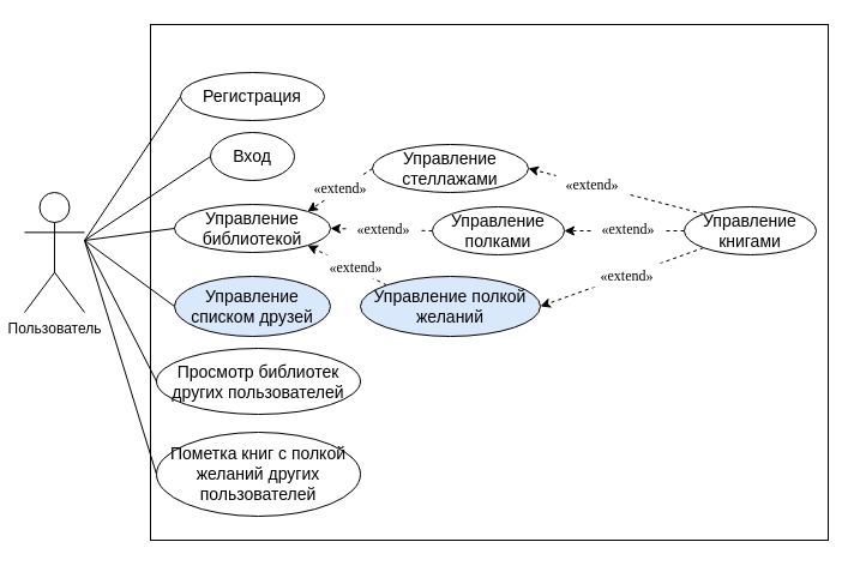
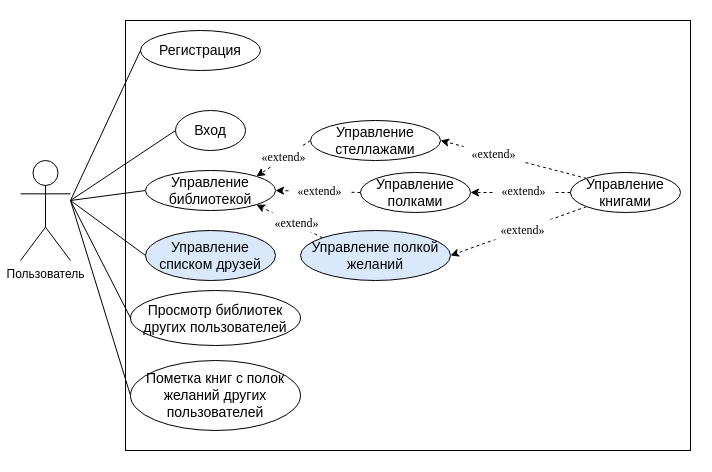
  <mxCell id="0" />
  <mxCell id="1" parent="0" />
  <mxCell id="2" value="" style="rounded=0;whiteSpace=wrap;html=1;fontSize=14;fillColor=none;" vertex="1" parent="1"><mxGeometry x="125" y="20" width="565" height="430" as="geometry" /></mxCell>
  <mxCell id="3" value="Пользователь" style="shape=umlActor;verticalLabelPosition=bottom;verticalAlign=top;html=1;outlineConnect=0;" vertex="1" parent="1"><mxGeometry x="20" y="160" width="50" height="100" as="geometry" /></mxCell>
  <mxCell id="4" style="edgeStyle=none;rounded=0;orthogonalLoop=1;jettySize=auto;html=1;exitX=0;exitY=0.5;exitDx=0;exitDy=0;fontSize=12;endArrow=none;endFill=0;" edge="1" parent="1" source="5"><mxGeometry relative="1" as="geometry"><mxPoint x="70" y="200" as="targetPoint" /></mxGeometry></mxCell>
- <mxCell id="5" value="&lt;font style=&quot;font-size: 14px;&quot;&gt;Регистрация&lt;/font&gt;" style="ellipse;whiteSpace=wrap;html=1;" vertex="1" parent="1"><mxGeometry x="150" y="60" width="120" height="40" as="geometry" /></mxCell>
+ <mxCell id="5" value="&lt;font style=&quot;font-size: 14px;&quot;&gt;Регистрация&lt;/font&gt;" style="ellipse;whiteSpace=wrap;html=1;" vertex="1" parent="1"><mxGeometry x="140" y="30" width="120" height="40" as="geometry" /></mxCell>
  <mxCell id="6" style="edgeStyle=none;rounded=0;orthogonalLoop=1;jettySize=auto;html=1;exitX=0;exitY=0.5;exitDx=0;exitDy=0;fontSize=12;endArrow=none;endFill=0;" edge="1" parent="1" source="7"><mxGeometry relative="1" as="geometry"><mxPoint x="70" y="200" as="targetPoint" /></mxGeometry></mxCell>
  <mxCell id="7" value="&lt;font style=&quot;font-size: 14px;&quot;&gt;Вход&lt;/font&gt;" style="ellipse;whiteSpace=wrap;html=1;" vertex="1" parent="1"><mxGeometry x="175" y="110" width="70" height="40" as="geometry" /></mxCell>
  <mxCell id="8" style="edgeStyle=none;rounded=0;orthogonalLoop=1;jettySize=auto;html=1;exitX=0;exitY=0.5;exitDx=0;exitDy=0;fontSize=12;endArrow=none;endFill=0;" edge="1" parent="1" source="9"><mxGeometry relative="1" as="geometry"><mxPoint x="70" y="200" as="targetPoint" /></mxGeometry></mxCell>
  <mxCell id="9" value="&lt;font style=&quot;font-size: 14px;&quot;&gt;Управление библиотекой&lt;/font&gt;" style="ellipse;whiteSpace=wrap;html=1;" vertex="1" parent="1"><mxGeometry x="145" y="170" width="130" height="40" as="geometry" /></mxCell>
  <mxCell id="10" style="edgeStyle=none;rounded=0;orthogonalLoop=1;jettySize=auto;html=1;exitX=0;exitY=0.5;exitDx=0;exitDy=0;fontSize=12;endArrow=none;endFill=0;" edge="1" parent="1" source="11"><mxGeometry relative="1" as="geometry"><mxPoint x="70" y="200" as="targetPoint" /></mxGeometry></mxCell>
  <mxCell id="11" value="&lt;font style=&quot;font-size: 14px;&quot;&gt;Управление списком друзей&lt;/font&gt;" style="ellipse;whiteSpace=wrap;html=1;fillColor=#dae8fc;" vertex="1" parent="1"><mxGeometry x="145" y="230" width="130" height="50" as="geometry" /></mxCell>
  <mxCell id="12" style="edgeStyle=none;rounded=0;orthogonalLoop=1;jettySize=auto;html=1;exitX=0;exitY=0.5;exitDx=0;exitDy=0;fontSize=12;endArrow=none;endFill=0;" edge="1" parent="1" source="13"><mxGeometry relative="1" as="geometry"><mxPoint x="70" y="200" as="targetPoint" /></mxGeometry></mxCell>
  <mxCell id="13" value="&lt;font style=&quot;font-size: 14px;&quot;&gt;Просмотр библиотек других пользователей&lt;/font&gt;" style="ellipse;whiteSpace=wrap;html=1;" vertex="1" parent="1"><mxGeometry x="130" y="290" width="170" height="55" as="geometry" /></mxCell>
  <mxCell id="14" style="edgeStyle=none;rounded=0;orthogonalLoop=1;jettySize=auto;html=1;exitX=0;exitY=0.5;exitDx=0;exitDy=0;fontSize=12;endArrow=none;endFill=0;" edge="1" parent="1" source="15"><mxGeometry relative="1" as="geometry"><mxPoint x="70" y="200" as="targetPoint" /></mxGeometry></mxCell>
- <mxCell id="15" value="&lt;font style=&quot;font-size: 14px;&quot;&gt;Пометка книг с полкой желаний других пользователей&lt;/font&gt;" style="ellipse;whiteSpace=wrap;html=1;" vertex="1" parent="1"><mxGeometry x="130" y="360" width="170" height="70" as="geometry" /></mxCell>
+ <mxCell id="15" value="&lt;font style=&quot;font-size: 14px;&quot;&gt;Пометка книг с полок желаний других пользователей&lt;/font&gt;" style="ellipse;whiteSpace=wrap;html=1;" vertex="1" parent="1"><mxGeometry x="130" y="360" width="170" height="70" as="geometry" /></mxCell>
  <mxCell id="16" style="rounded=0;orthogonalLoop=1;jettySize=auto;html=1;exitX=0;exitY=0.5;exitDx=0;exitDy=0;entryX=1;entryY=0;entryDx=0;entryDy=0;fontSize=14;dashed=1;" edge="1" parent="1" source="17" target="9"><mxGeometry relative="1" as="geometry" /></mxCell>
  <mxCell id="17" value="&lt;font style=&quot;font-size: 14px;&quot;&gt;Управление стеллажами&lt;/font&gt;" style="ellipse;whiteSpace=wrap;html=1;" vertex="1" parent="1"><mxGeometry x="310" y="120" width="130" height="40" as="geometry" /></mxCell>
  <mxCell id="18" style="edgeStyle=none;rounded=0;orthogonalLoop=1;jettySize=auto;html=1;exitX=0;exitY=0.5;exitDx=0;exitDy=0;entryX=1;entryY=0.5;entryDx=0;entryDy=0;dashed=1;fontSize=14;" edge="1" parent="1" source="19" target="9"><mxGeometry relative="1" as="geometry" /></mxCell>
  <mxCell id="19" value="&lt;font style=&quot;font-size: 14px;&quot;&gt;Управление полками&lt;/font&gt;" style="ellipse;whiteSpace=wrap;html=1;" vertex="1" parent="1"><mxGeometry x="360" y="172" width="110" height="40" as="geometry" /></mxCell>
  <mxCell id="20" style="edgeStyle=none;rounded=0;orthogonalLoop=1;jettySize=auto;html=1;exitX=0;exitY=0;exitDx=0;exitDy=0;entryX=1;entryY=1;entryDx=0;entryDy=0;dashed=1;fontSize=14;" edge="1" parent="1" source="21" target="9"><mxGeometry relative="1" as="geometry" /></mxCell>
  <mxCell id="21" value="&lt;font style=&quot;font-size: 14px;&quot;&gt;Управление полкой желаний&lt;/font&gt;" style="ellipse;whiteSpace=wrap;html=1;fillColor=#dae8fc;" vertex="1" parent="1"><mxGeometry x="300" y="230" width="150" height="50" as="geometry" /></mxCell>
  <mxCell id="22" style="edgeStyle=none;rounded=0;orthogonalLoop=1;jettySize=auto;html=1;exitX=0;exitY=0;exitDx=0;exitDy=0;entryX=1;entryY=0.5;entryDx=0;entryDy=0;dashed=1;fontSize=14;" edge="1" parent="1" source="25" target="17"><mxGeometry relative="1" as="geometry" /></mxCell>
  <mxCell id="23" style="edgeStyle=none;rounded=0;orthogonalLoop=1;jettySize=auto;html=1;exitX=0;exitY=0.5;exitDx=0;exitDy=0;entryX=1;entryY=0.5;entryDx=0;entryDy=0;dashed=1;fontSize=14;" edge="1" parent="1" source="25" target="19"><mxGeometry relative="1" as="geometry" /></mxCell>
  <mxCell id="24" style="edgeStyle=none;rounded=0;orthogonalLoop=1;jettySize=auto;html=1;exitX=0;exitY=1;exitDx=0;exitDy=0;entryX=1;entryY=0.5;entryDx=0;entryDy=0;dashed=1;fontSize=14;" edge="1" parent="1" source="25" target="21"><mxGeometry relative="1" as="geometry" /></mxCell>
  <mxCell id="25" value="&lt;font style=&quot;font-size: 14px;&quot;&gt;Управление книгами&lt;/font&gt;" style="ellipse;whiteSpace=wrap;html=1;" vertex="1" parent="1"><mxGeometry x="570" y="172" width="110" height="40" as="geometry" /></mxCell>
  <mxCell id="26" value="&lt;font style=&quot;font-size: 12px;&quot;&gt;&lt;span style=&quot;line-height: 150%; font-family: &amp;quot;Times New Roman&amp;quot;, serif;&quot;&gt;«extend&lt;/span&gt;&lt;span style=&quot;line-height: 150%; font-family: &amp;quot;Times New Roman&amp;quot;, serif;&quot;&gt;»&lt;/span&gt;&lt;/font&gt;" style="text;html=1;align=center;verticalAlign=middle;resizable=0;points=[];autosize=1;strokeColor=none;fillColor=default;fontSize=14;" vertex="1" parent="1"><mxGeometry x="253" y="146" width="60" height="20" as="geometry" /></mxCell>
  <mxCell id="27" value="&lt;font style=&quot;font-size: 12px;&quot;&gt;&lt;span style=&quot;line-height: 150%; font-family: &amp;quot;Times New Roman&amp;quot;, serif;&quot;&gt;«extend&lt;/span&gt;&lt;span style=&quot;line-height: 150%; font-family: &amp;quot;Times New Roman&amp;quot;, serif;&quot;&gt;»&lt;/span&gt;&lt;/font&gt;" style="text;html=1;align=center;verticalAlign=middle;resizable=0;points=[];autosize=1;strokeColor=none;fillColor=default;fontSize=14;" vertex="1" parent="1"><mxGeometry x="289" y="180" width="60" height="20" as="geometry" /></mxCell>
  <mxCell id="28" value="&lt;font style=&quot;font-size: 12px;&quot;&gt;&lt;span style=&quot;line-height: 150%; font-family: &amp;quot;Times New Roman&amp;quot;, serif;&quot;&gt;«extend&lt;/span&gt;&lt;span style=&quot;line-height: 150%; font-family: &amp;quot;Times New Roman&amp;quot;, serif;&quot;&gt;»&lt;/span&gt;&lt;/font&gt;" style="text;html=1;align=center;verticalAlign=middle;resizable=0;points=[];autosize=1;strokeColor=none;fillColor=default;fontSize=14;" vertex="1" parent="1"><mxGeometry x="266" y="212" width="60" height="20" as="geometry" /></mxCell>
  <mxCell id="29" value="&lt;font style=&quot;font-size: 12px;&quot;&gt;&lt;span style=&quot;line-height: 150%; font-family: &amp;quot;Times New Roman&amp;quot;, serif;&quot;&gt;«extend&lt;/span&gt;&lt;span style=&quot;line-height: 150%; font-family: &amp;quot;Times New Roman&amp;quot;, serif;&quot;&gt;»&lt;/span&gt;&lt;/font&gt;" style="text;html=1;align=center;verticalAlign=middle;resizable=0;points=[];autosize=1;strokeColor=none;fillColor=default;fontSize=14;" vertex="1" parent="1"><mxGeometry x="463" y="143" width="60" height="20" as="geometry" /></mxCell>
  <mxCell id="30" value="&lt;font style=&quot;font-size: 12px;&quot;&gt;&lt;span style=&quot;line-height: 150%; font-family: &amp;quot;Times New Roman&amp;quot;, serif;&quot;&gt;«extend&lt;/span&gt;&lt;span style=&quot;line-height: 150%; font-family: &amp;quot;Times New Roman&amp;quot;, serif;&quot;&gt;»&lt;/span&gt;&lt;/font&gt;" style="text;html=1;align=center;verticalAlign=middle;resizable=0;points=[];autosize=1;strokeColor=none;fillColor=default;fontSize=14;strokeWidth=0;gradientColor=none;" vertex="1" parent="1"><mxGeometry x="493" y="180" width="60" height="20" as="geometry" /></mxCell>
  <mxCell id="31" value="&lt;font style=&quot;font-size: 12px;&quot;&gt;&lt;span style=&quot;line-height: 150%; font-family: &amp;quot;Times New Roman&amp;quot;, serif;&quot;&gt;«extend&lt;/span&gt;&lt;span style=&quot;line-height: 150%; font-family: &amp;quot;Times New Roman&amp;quot;, serif;&quot;&gt;»&lt;/span&gt;&lt;/font&gt;" style="text;html=1;align=center;verticalAlign=middle;resizable=0;points=[];autosize=1;strokeColor=none;fillColor=default;fontSize=14;strokeWidth=0;gradientColor=none;" vertex="1" parent="1"><mxGeometry x="492" y="219" width="60" height="20" as="geometry" /></mxCell>
